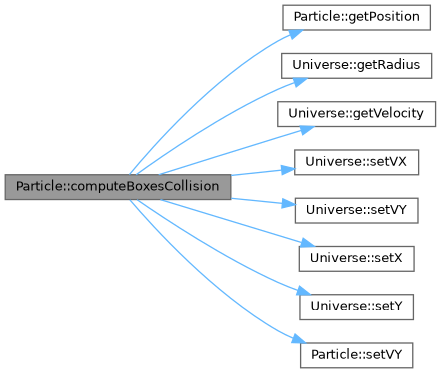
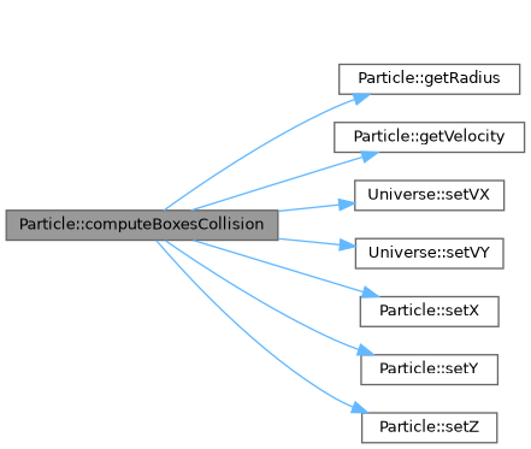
  digraph {
    rankdir=LR
    node [color=grey40 fillcolor=white fontname=Helvetica fontsize=10 shape=box style=filled]
    edge [color=steelblue1 fontname=Helvetica fontsize=10 labelfontname=Helvetica labelfontsize=10 style=solid]
    n1 [color=gray40 fillcolor=grey60 fontcolor=black height=0.2 label="Particle::computeBoxesCollision" width=0.4]
-   n2 [height=0.2 label="Particle::getPosition" width=0.4]
-   n3 [height=0.2 label="Universe::getRadius" width=0.4]
-   n4 [height=0.2 label="Universe::getVelocity" width=0.4]
+   n3 [height=0.2 label="Particle::getRadius" width=0.4]
+   n4 [height=0.2 label="Particle::getVelocity" width=0.4]
    n5 [height=0.2 label="Universe::setVX" width=0.4]
    n6 [height=0.2 label="Universe::setVY" width=0.4]
-   n7 [height=0.2 label="Universe::setX" width=0.4]
-   n8 [height=0.2 label="Universe::setY" width=0.4]
-   n9 [height=0.2 label="Particle::setVY" width=0.4]
-   n1 -> n2
+   n7 [height=0.2 label="Particle::setX" width=0.4]
+   n8 [height=0.2 label="Particle::setY" width=0.4]
+   n9 [height=0.2 label="Particle::setZ" width=0.4]
    n1 -> n3
    n1 -> n4
    n1 -> n5
    n1 -> n6
    n1 -> n7
    n1 -> n8
    n1 -> n9
  }
